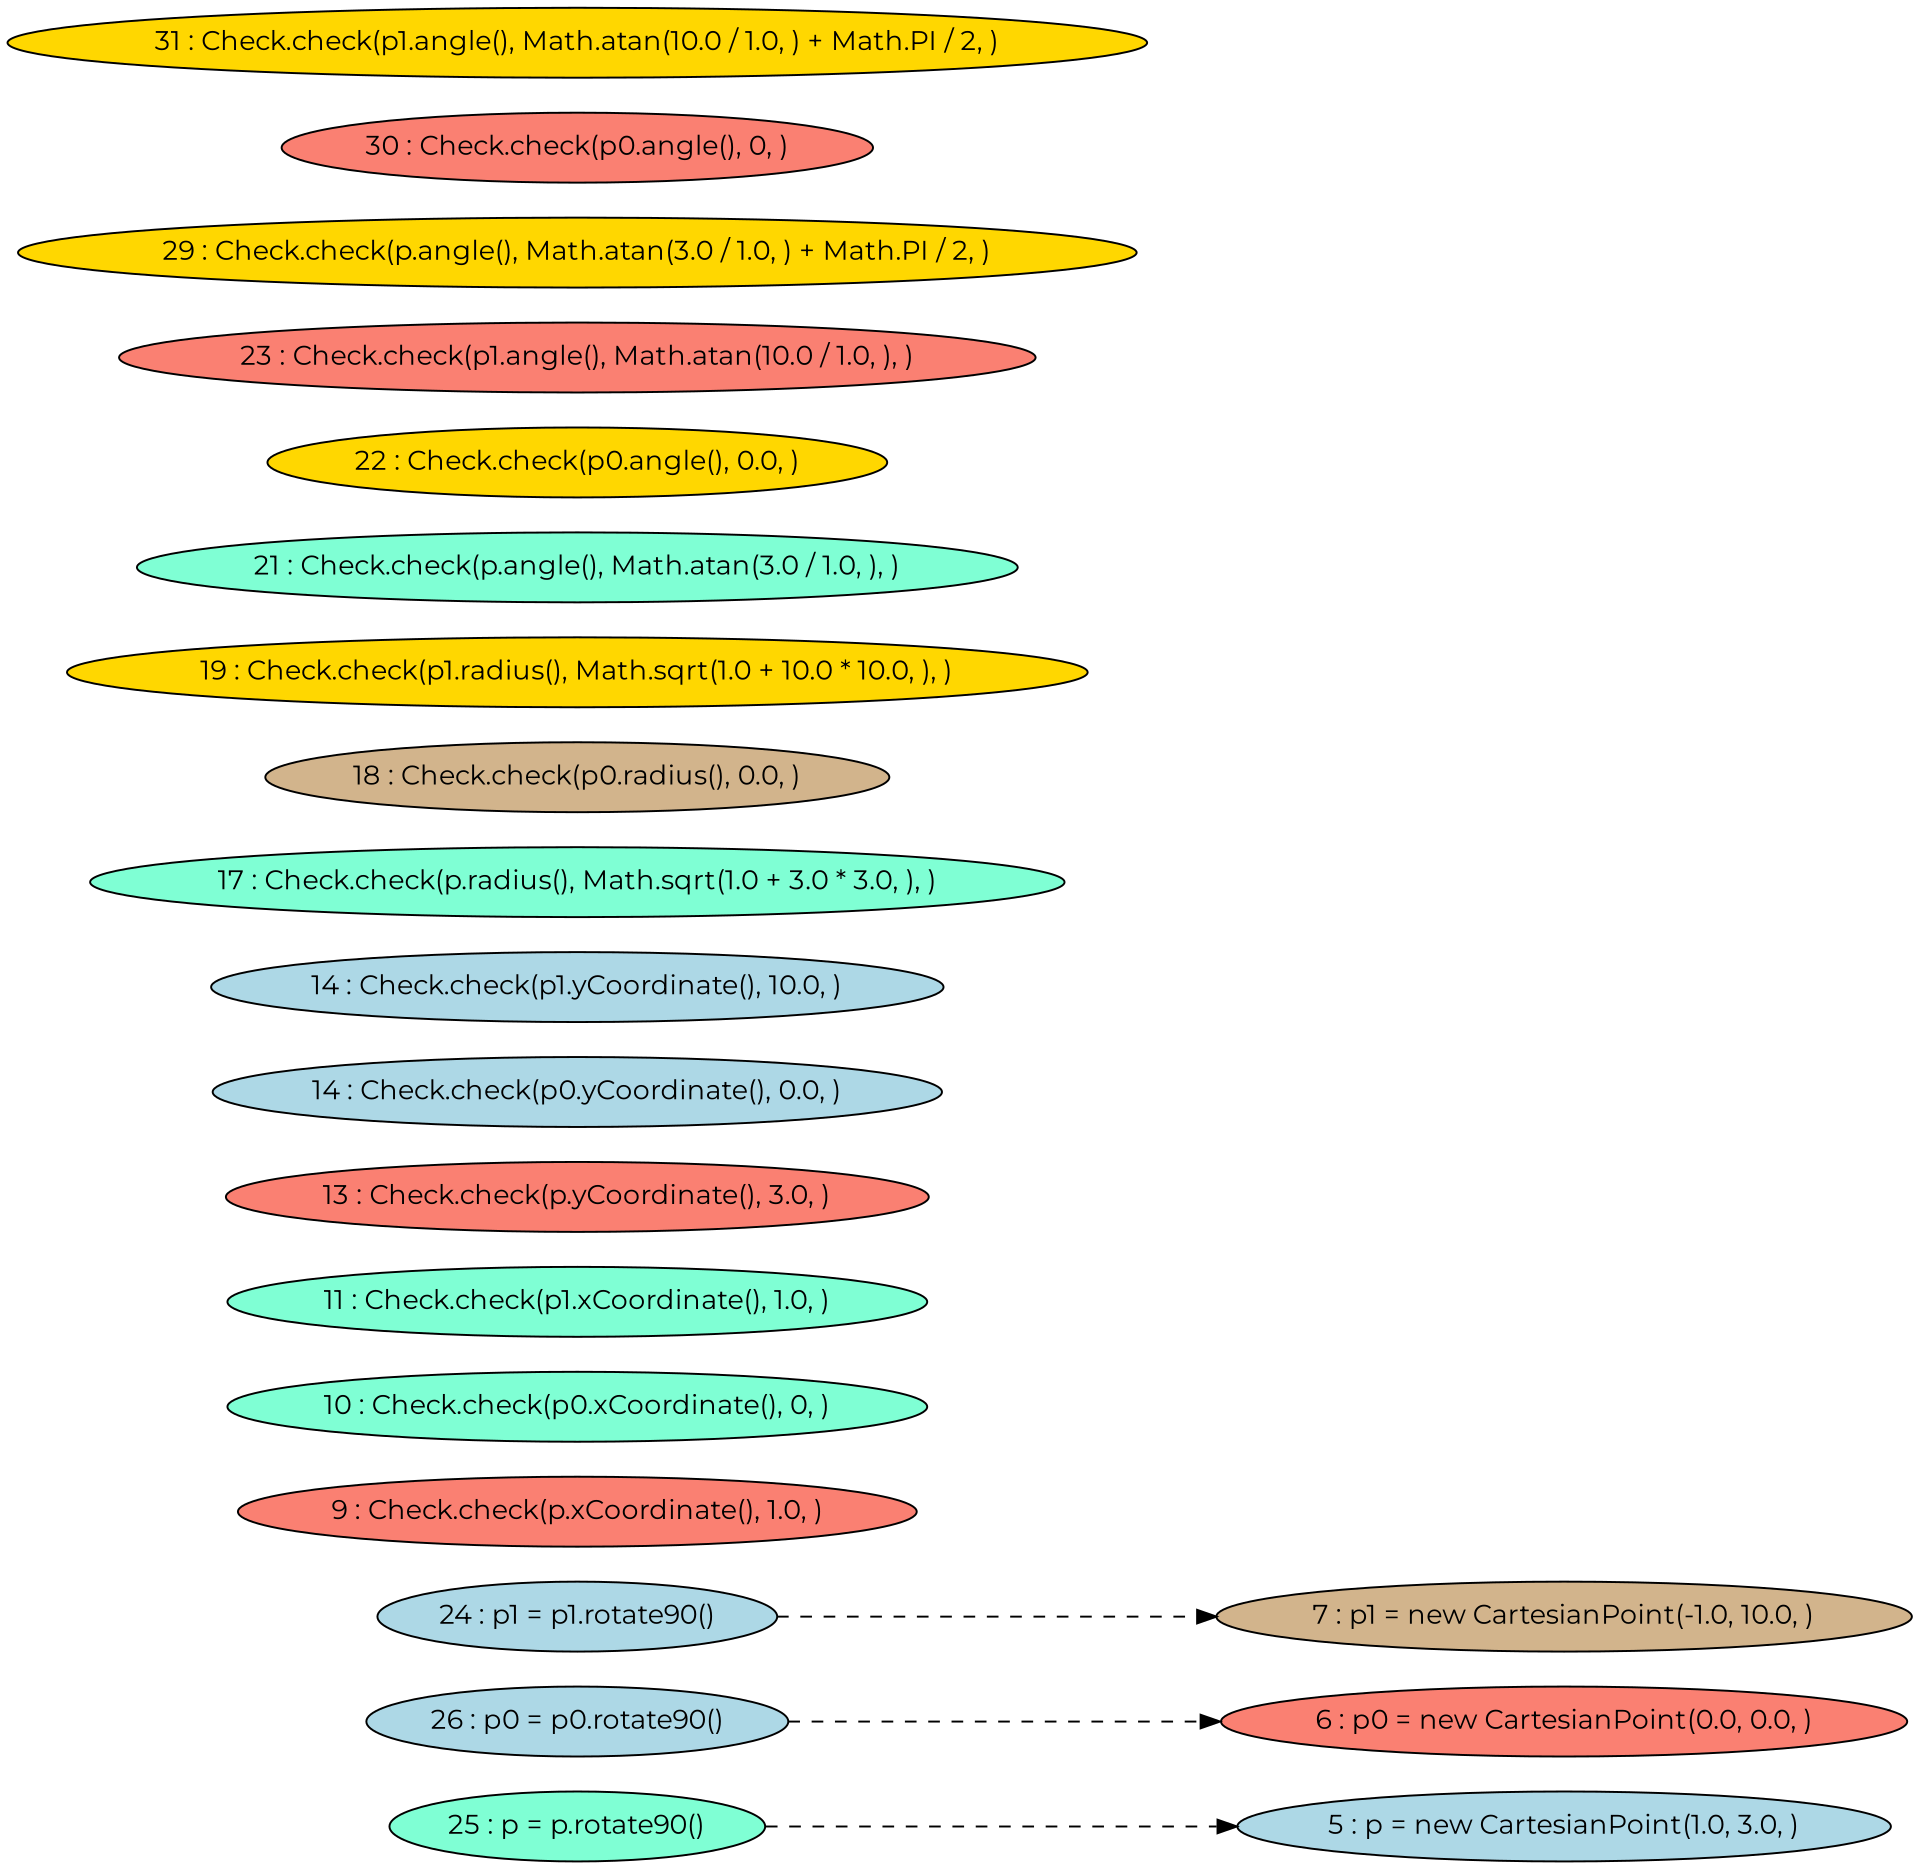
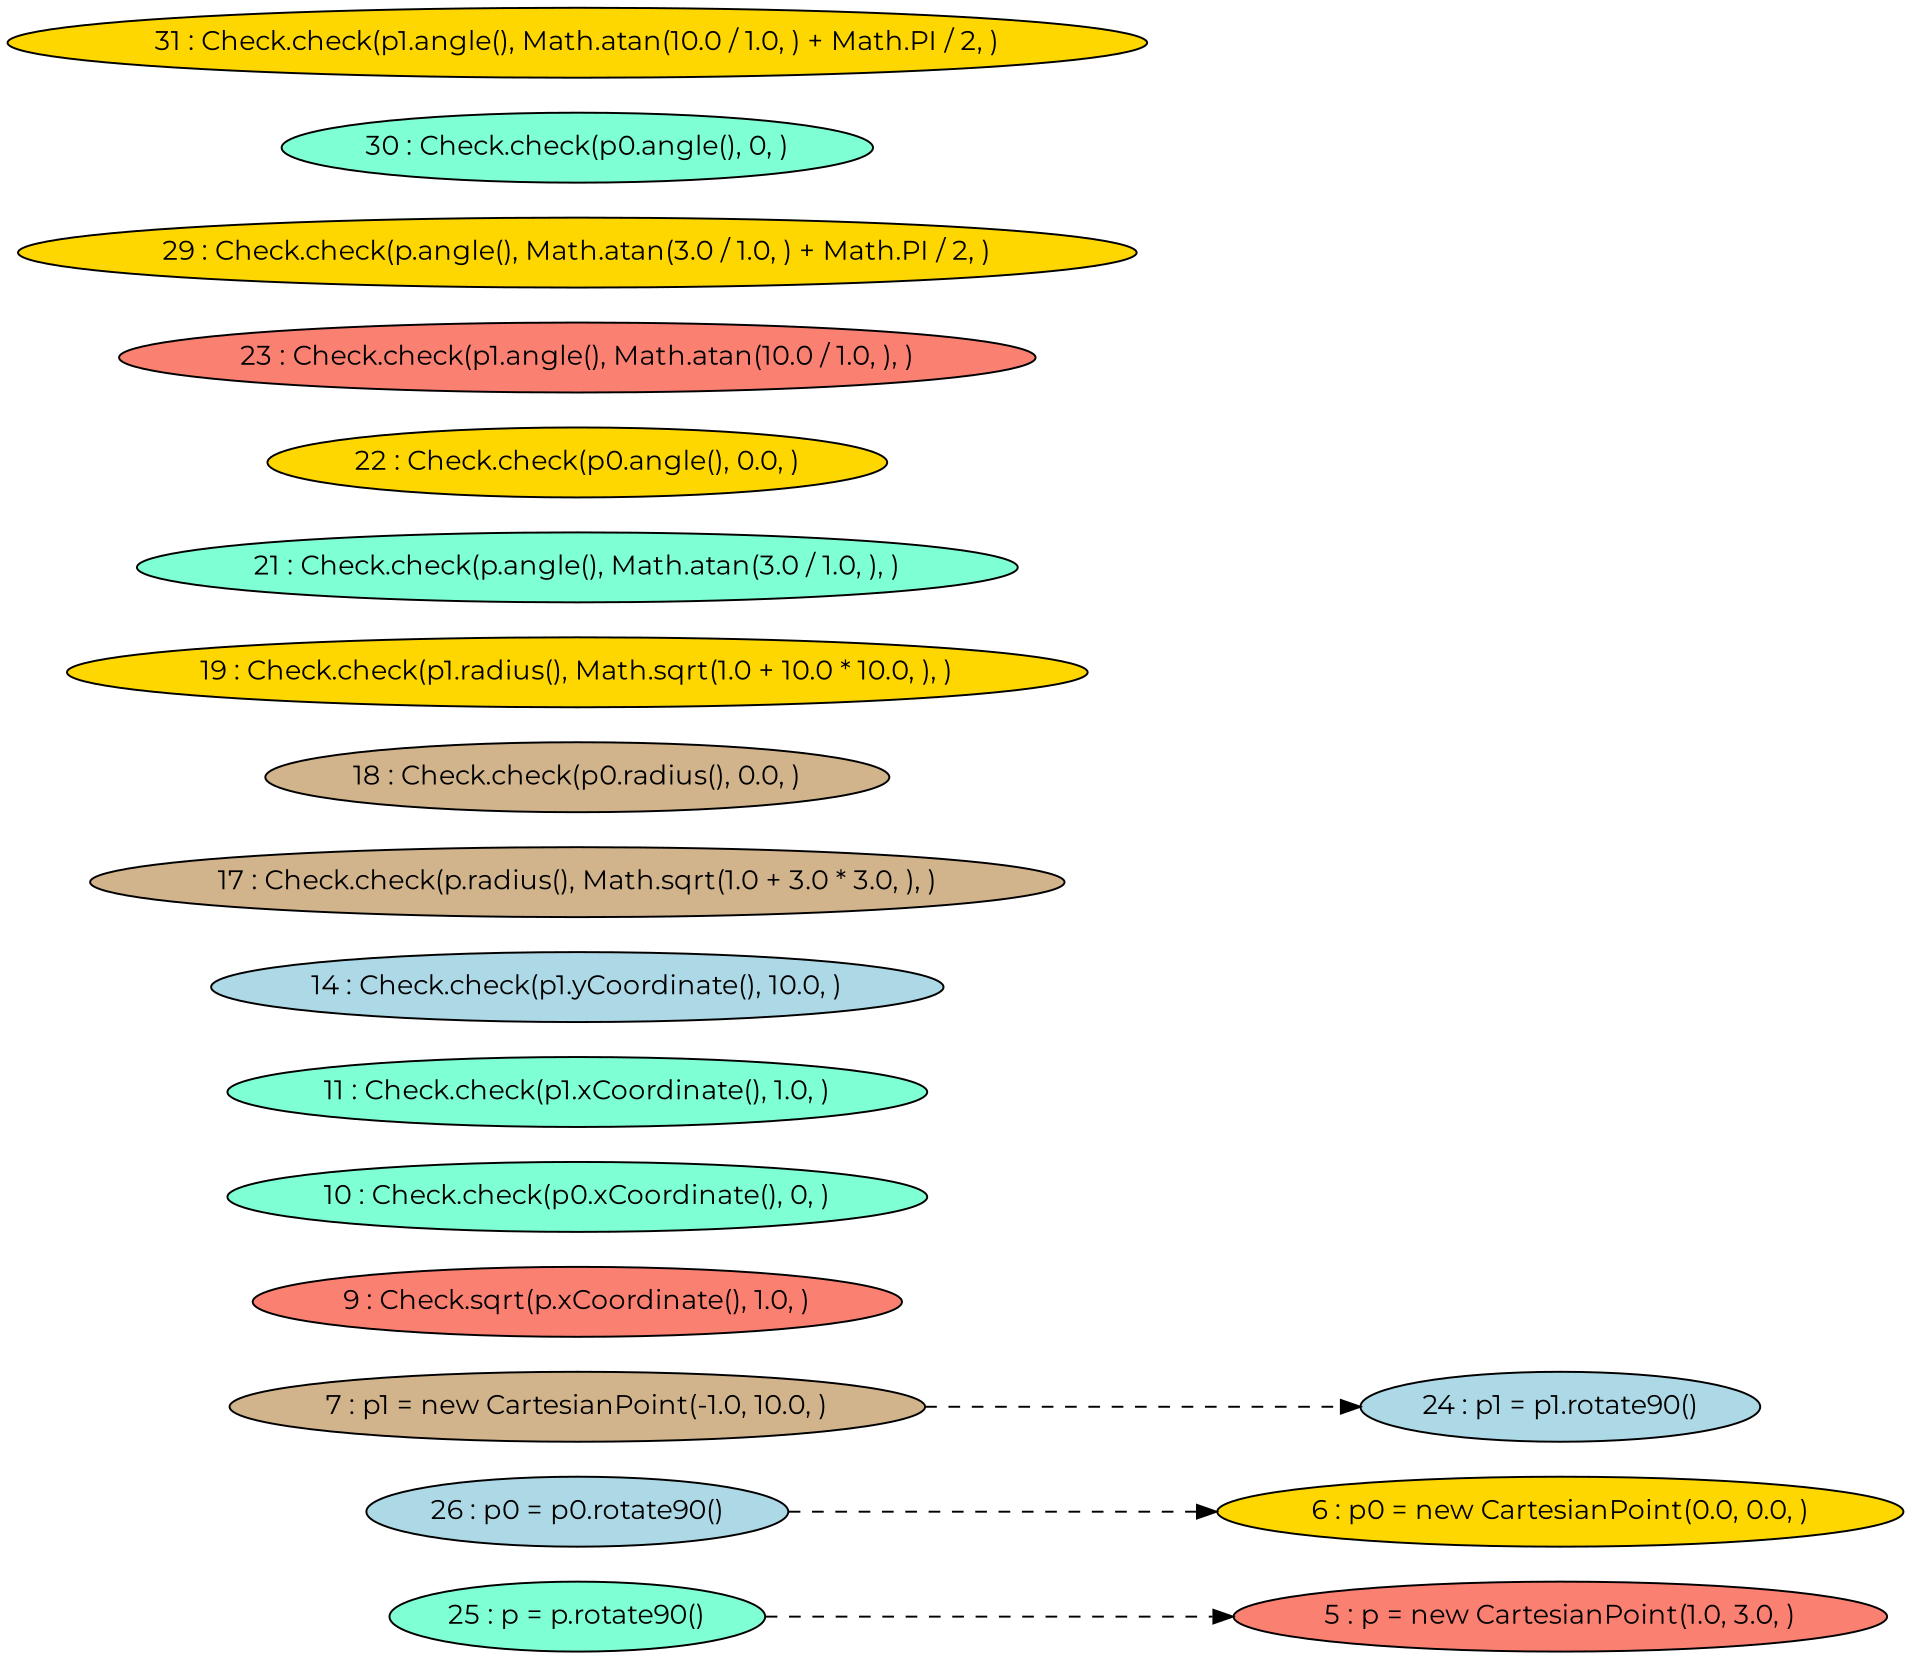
  digraph {
    fontname=Montserrat
    rankdir=LR
    node [fillcolor=salmon fontname=Montserrat style=filled]
    edge [fontname=Montserrat style=dashed]
    "25 : p = p.rotate90()" [fillcolor=aquamarine]
-   "5 : p = new CartesianPoint(1.0, 3.0, )" [fillcolor=lightblue]
+   "5 : p = new CartesianPoint(1.0, 3.0, )"
    "26 : p0 = p0.rotate90()" [fillcolor=lightblue]
-   "6 : p0 = new CartesianPoint(0.0, 0.0, )"
+   "6 : p0 = new CartesianPoint(0.0, 0.0, )" [fillcolor=gold]
    "7 : p1 = new CartesianPoint(-1.0, 10.0, )" [fillcolor=tan]
    n6 [fillcolor=lightblue label="24 : p1 = p1.rotate90()"]
-   "9 : Check.check(p.xCoordinate(), 1.0, )"
+   "9 : Check.check(p.xCoordinate(), 1.0, )" [label="9 : Check.sqrt(p.xCoordinate(), 1.0, )"]
    "10 : Check.check(p0.xCoordinate(), 0, )" [fillcolor=aquamarine]
    "11 : Check.check(p1.xCoordinate(), 1.0, )" [fillcolor=aquamarine]
-   "13 : Check.check(p.yCoordinate(), 3.0, )"
-   "14 : Check.check(p0.yCoordinate(), 0.0, )" [fillcolor=lightblue]
    n12 [fillcolor=lightblue label="14 : Check.check(p1.yCoordinate(), 10.0, )"]
-   "17 : Check.check(p.radius(), Math.sqrt(1.0 + 3.0 * 3.0, ), )" [fillcolor=aquamarine]
+   "17 : Check.check(p.radius(), Math.sqrt(1.0 + 3.0 * 3.0, ), )" [fillcolor=tan]
    "18 : Check.check(p0.radius(), 0.0, )" [fillcolor=tan]
    "19 : Check.check(p1.radius(), Math.sqrt(1.0 + 10.0 * 10.0, ), )" [fillcolor=gold]
    "21 : Check.check(p.angle(), Math.atan(3.0 / 1.0, ), )" [fillcolor=aquamarine]
    "22 : Check.check(p0.angle(), 0.0, )" [fillcolor=gold]
    "23 : Check.check(p1.angle(), Math.atan(10.0 / 1.0, ), )"
    "29 : Check.check(p.angle(), Math.atan(3.0 / 1.0, ) + Math.PI / 2, )" [fillcolor=gold]
-   "30 : Check.check(p0.angle(), 0, )"
+   "30 : Check.check(p0.angle(), 0, )" [fillcolor=aquamarine]
    "31 : Check.check(p1.angle(), Math.atan(10.0 / 1.0, ) + Math.PI / 2, )" [fillcolor=gold]
    "25 : p = p.rotate90()" -> "5 : p = new CartesianPoint(1.0, 3.0, )"
    "26 : p0 = p0.rotate90()" -> "6 : p0 = new CartesianPoint(0.0, 0.0, )"
-   n6 -> "7 : p1 = new CartesianPoint(-1.0, 10.0, )"
+   "7 : p1 = new CartesianPoint(-1.0, 10.0, )" -> n6
  }
